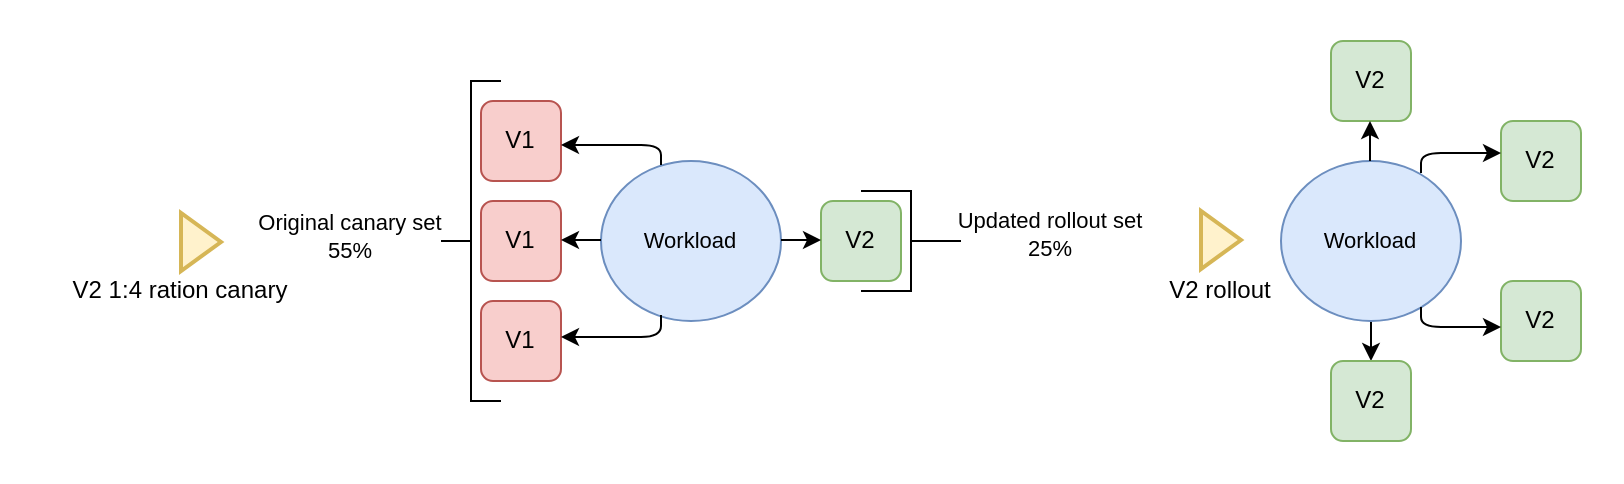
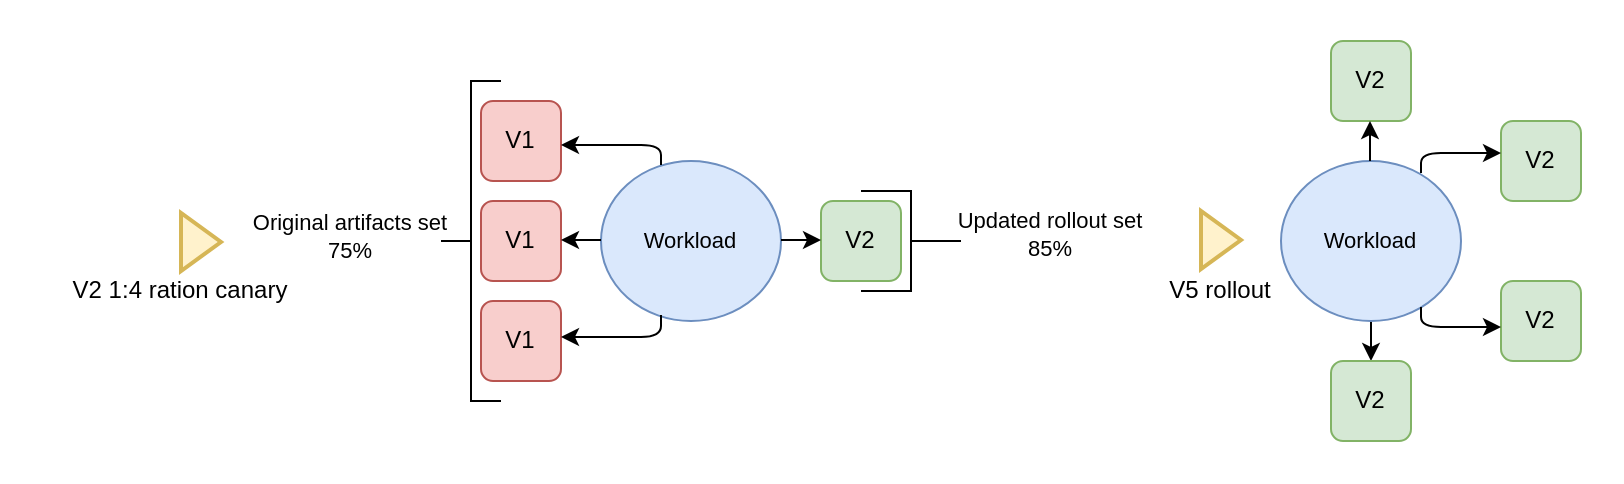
  <mxCell id="0" />
  <mxCell id="1" parent="0" />
  <mxCell id="2" value="" style="ellipse;whiteSpace=wrap;html=1;labelBackgroundColor=none;fontSize=9.5;strokeColor=#6c8ebf;strokeWidth=1;fillColor=#dae8fc;align=center;" vertex="1" parent="1"><mxGeometry x="300" y="80" width="90" height="80" as="geometry" /></mxCell>
  <mxCell id="3" value="&lt;font style=&quot;font-size: 11px&quot;&gt;Workload&lt;/font&gt;" style="text;html=1;strokeColor=none;fillColor=none;align=center;verticalAlign=middle;whiteSpace=wrap;rounded=0;labelBackgroundColor=none;fontSize=9.5;" vertex="1" parent="1"><mxGeometry x="315" y="105" width="60" height="30" as="geometry" /></mxCell>
  <mxCell id="4" value="" style="edgeStyle=orthogonalEdgeStyle;rounded=1;orthogonalLoop=1;jettySize=auto;html=1;fontSize=9.5;startArrow=none;startFill=0;endArrow=classic;endFill=1;strokeWidth=1;" edge="1" parent="1" source="5" target="20"><mxGeometry relative="1" as="geometry" /></mxCell>
  <mxCell id="5" value="" style="ellipse;whiteSpace=wrap;html=1;labelBackgroundColor=none;fontSize=9.5;strokeColor=#6c8ebf;strokeWidth=1;fillColor=#dae8fc;align=center;" vertex="1" parent="1"><mxGeometry x="640" y="80" width="90" height="80" as="geometry" /></mxCell>
  <mxCell id="6" value="&lt;font style=&quot;font-size: 11px&quot;&gt;Workload&lt;/font&gt;" style="text;html=1;strokeColor=none;fillColor=none;align=center;verticalAlign=middle;whiteSpace=wrap;rounded=0;labelBackgroundColor=none;fontSize=9.5;" vertex="1" parent="1"><mxGeometry x="655" y="105" width="60" height="30" as="geometry" /></mxCell>
  <mxCell id="7" value="" style="rounded=1;whiteSpace=wrap;html=1;labelBackgroundColor=none;fontSize=9.5;strokeColor=#b85450;strokeWidth=1;fillColor=#f8cecc;align=center;" vertex="1" parent="1"><mxGeometry x="240" y="50" width="40" height="40" as="geometry" /></mxCell>
  <mxCell id="8" value="&lt;font style=&quot;font-size: 12px&quot;&gt;V1&lt;/font&gt;" style="text;html=1;strokeColor=none;fillColor=none;align=center;verticalAlign=middle;whiteSpace=wrap;rounded=0;labelBackgroundColor=none;fontSize=9.5;" vertex="1" parent="1"><mxGeometry x="240" y="50" width="40" height="40" as="geometry" /></mxCell>
  <mxCell id="9" value="" style="rounded=1;whiteSpace=wrap;html=1;labelBackgroundColor=none;fontSize=9.5;strokeColor=#b85450;strokeWidth=1;fillColor=#f8cecc;align=center;" vertex="1" parent="1"><mxGeometry x="240" y="100" width="40" height="40" as="geometry" /></mxCell>
  <mxCell id="10" value="&lt;font style=&quot;font-size: 12px&quot;&gt;V1&lt;/font&gt;" style="text;html=1;strokeColor=none;fillColor=none;align=center;verticalAlign=middle;whiteSpace=wrap;rounded=0;labelBackgroundColor=none;fontSize=9.5;" vertex="1" parent="1"><mxGeometry x="240" y="100" width="40" height="40" as="geometry" /></mxCell>
  <mxCell id="11" value="" style="rounded=1;whiteSpace=wrap;html=1;labelBackgroundColor=none;fontSize=9.5;strokeColor=#b85450;strokeWidth=1;fillColor=#f8cecc;align=center;" vertex="1" parent="1"><mxGeometry x="240" y="150" width="40" height="40" as="geometry" /></mxCell>
  <mxCell id="12" value="&lt;font style=&quot;font-size: 12px&quot;&gt;V1&lt;/font&gt;" style="text;html=1;strokeColor=none;fillColor=none;align=center;verticalAlign=middle;whiteSpace=wrap;rounded=0;labelBackgroundColor=none;fontSize=9.5;" vertex="1" parent="1"><mxGeometry x="240" y="150" width="40" height="40" as="geometry" /></mxCell>
  <mxCell id="13" value="" style="strokeWidth=1;html=1;shape=mxgraph.flowchart.annotation_2;align=left;labelPosition=right;pointerEvents=1;labelBackgroundColor=none;fontSize=9.5;fillColor=none;" vertex="1" parent="1"><mxGeometry x="220" y="40" width="30" height="160" as="geometry" /></mxCell>
  <mxCell id="14" value="" style="rounded=1;whiteSpace=wrap;html=1;labelBackgroundColor=none;fontSize=9.5;strokeColor=#82b366;strokeWidth=1;fillColor=#d5e8d4;align=center;" vertex="1" parent="1"><mxGeometry x="410" y="100" width="40" height="40" as="geometry" /></mxCell>
  <mxCell id="15" value="&lt;font style=&quot;font-size: 12px&quot;&gt;V2&lt;/font&gt;" style="text;html=1;strokeColor=none;fillColor=none;align=center;verticalAlign=middle;whiteSpace=wrap;rounded=0;labelBackgroundColor=none;fontSize=9.5;" vertex="1" parent="1"><mxGeometry x="410" y="100" width="40" height="40" as="geometry" /></mxCell>
  <mxCell id="16" value="" style="strokeWidth=1;html=1;shape=mxgraph.flowchart.annotation_2;align=left;labelPosition=right;pointerEvents=1;labelBackgroundColor=none;fontSize=9.5;fillColor=none;rotation=-180;" vertex="1" parent="1"><mxGeometry x="430" y="95" width="50" height="50" as="geometry" /></mxCell>
  <mxCell id="17" value="" style="rounded=1;whiteSpace=wrap;html=1;labelBackgroundColor=none;fontSize=9.5;strokeColor=#82b366;strokeWidth=1;fillColor=#d5e8d4;align=center;" vertex="1" parent="1"><mxGeometry x="665" y="20" width="40" height="40" as="geometry" /></mxCell>
  <mxCell id="18" value="&lt;font style=&quot;font-size: 12px&quot;&gt;V2&lt;/font&gt;" style="text;html=1;strokeColor=none;fillColor=none;align=center;verticalAlign=middle;whiteSpace=wrap;rounded=0;labelBackgroundColor=none;fontSize=9.5;" vertex="1" parent="1"><mxGeometry x="665" y="20" width="40" height="40" as="geometry" /></mxCell>
  <mxCell id="19" value="" style="rounded=1;whiteSpace=wrap;html=1;labelBackgroundColor=none;fontSize=9.5;strokeColor=#82b366;strokeWidth=1;fillColor=#d5e8d4;align=center;" vertex="1" parent="1"><mxGeometry x="665" y="180" width="40" height="40" as="geometry" /></mxCell>
  <mxCell id="20" value="&lt;font style=&quot;font-size: 12px&quot;&gt;V2&lt;/font&gt;" style="text;html=1;strokeColor=none;fillColor=none;align=center;verticalAlign=middle;whiteSpace=wrap;rounded=0;labelBackgroundColor=none;fontSize=9.5;" vertex="1" parent="1"><mxGeometry x="665" y="180" width="40" height="40" as="geometry" /></mxCell>
  <mxCell id="21" value="" style="rounded=1;whiteSpace=wrap;html=1;labelBackgroundColor=none;fontSize=9.5;strokeColor=#82b366;strokeWidth=1;fillColor=#d5e8d4;align=center;" vertex="1" parent="1"><mxGeometry x="750" y="60" width="40" height="40" as="geometry" /></mxCell>
  <mxCell id="22" value="&lt;font style=&quot;font-size: 12px&quot;&gt;V2&lt;/font&gt;" style="text;html=1;strokeColor=none;fillColor=none;align=center;verticalAlign=middle;whiteSpace=wrap;rounded=0;labelBackgroundColor=none;fontSize=9.5;" vertex="1" parent="1"><mxGeometry x="750" y="60" width="40" height="40" as="geometry" /></mxCell>
  <mxCell id="23" value="" style="rounded=1;whiteSpace=wrap;html=1;labelBackgroundColor=none;fontSize=9.5;strokeColor=#82b366;strokeWidth=1;fillColor=#d5e8d4;align=center;" vertex="1" parent="1"><mxGeometry x="750" y="140" width="40" height="40" as="geometry" /></mxCell>
  <mxCell id="24" value="&lt;font style=&quot;font-size: 12px&quot;&gt;V2&lt;/font&gt;" style="text;html=1;strokeColor=none;fillColor=none;align=center;verticalAlign=middle;whiteSpace=wrap;rounded=0;labelBackgroundColor=none;fontSize=9.5;" vertex="1" parent="1"><mxGeometry x="750" y="140" width="40" height="40" as="geometry" /></mxCell>
  <mxCell id="25" value="" style="verticalLabelPosition=bottom;verticalAlign=top;html=1;strokeWidth=2;shape=mxgraph.arrows2.arrow;dy=0.6;dx=40;notch=0;labelBackgroundColor=none;fontSize=9.5;fillColor=#fff2cc;strokeColor=#d6b656;" vertex="1" parent="1"><mxGeometry x="600" y="105" width="20" height="29" as="geometry" /></mxCell>
- <mxCell id="26" value="&lt;font style=&quot;font-size: 12px&quot;&gt;V2 rollout&lt;/font&gt;" style="text;html=1;strokeColor=none;fillColor=none;align=center;verticalAlign=middle;whiteSpace=wrap;rounded=0;labelBackgroundColor=none;fontSize=9.5;" vertex="1" parent="1"><mxGeometry x="540" y="130" width="140" height="30" as="geometry" /></mxCell>
- <mxCell id="27" value="&lt;font style=&quot;font-size: 11px&quot;&gt;Original canary set&lt;/font&gt;" style="text;html=1;strokeColor=none;fillColor=none;align=center;verticalAlign=middle;whiteSpace=wrap;rounded=0;labelBackgroundColor=none;fontSize=9.5;" vertex="1" parent="1"><mxGeometry x="110" y="96" width="130" height="30" as="geometry" /></mxCell>
- <mxCell id="28" value="&lt;font style=&quot;font-size: 11px&quot;&gt;55%&lt;/font&gt;" style="text;html=1;strokeColor=none;fillColor=none;align=center;verticalAlign=middle;whiteSpace=wrap;rounded=0;labelBackgroundColor=none;fontSize=9.5;" vertex="1" parent="1"><mxGeometry x="110" y="110" width="130" height="30" as="geometry" /></mxCell>
+ <mxCell id="26" value="&lt;font style=&quot;font-size: 12px&quot;&gt;V5 rollout&lt;/font&gt;" style="text;html=1;strokeColor=none;fillColor=none;align=center;verticalAlign=middle;whiteSpace=wrap;rounded=0;labelBackgroundColor=none;fontSize=9.5;" vertex="1" parent="1"><mxGeometry x="540" y="130" width="140" height="30" as="geometry" /></mxCell>
+ <mxCell id="27" value="&lt;font style=&quot;font-size: 11px&quot;&gt;Original artifacts set&lt;/font&gt;" style="text;html=1;strokeColor=none;fillColor=none;align=center;verticalAlign=middle;whiteSpace=wrap;rounded=0;labelBackgroundColor=none;fontSize=9.5;" vertex="1" parent="1"><mxGeometry x="110" y="96" width="130" height="30" as="geometry" /></mxCell>
+ <mxCell id="28" value="&lt;font style=&quot;font-size: 11px&quot;&gt;75%&lt;/font&gt;" style="text;html=1;strokeColor=none;fillColor=none;align=center;verticalAlign=middle;whiteSpace=wrap;rounded=0;labelBackgroundColor=none;fontSize=9.5;" vertex="1" parent="1"><mxGeometry x="110" y="110" width="130" height="30" as="geometry" /></mxCell>
  <mxCell id="29" value="&lt;font style=&quot;font-size: 11px&quot;&gt;Updated rollout set&lt;/font&gt;" style="text;html=1;strokeColor=none;fillColor=none;align=center;verticalAlign=middle;whiteSpace=wrap;rounded=0;labelBackgroundColor=none;fontSize=9.5;" vertex="1" parent="1"><mxGeometry x="460" y="95" width="130" height="30" as="geometry" /></mxCell>
- <mxCell id="30" value="&lt;font style=&quot;font-size: 11px&quot;&gt;25%&lt;/font&gt;" style="text;html=1;strokeColor=none;fillColor=none;align=center;verticalAlign=middle;whiteSpace=wrap;rounded=0;labelBackgroundColor=none;fontSize=9.5;" vertex="1" parent="1"><mxGeometry x="460" y="109" width="130" height="30" as="geometry" /></mxCell>
+ <mxCell id="30" value="&lt;font style=&quot;font-size: 11px&quot;&gt;85%&lt;/font&gt;" style="text;html=1;strokeColor=none;fillColor=none;align=center;verticalAlign=middle;whiteSpace=wrap;rounded=0;labelBackgroundColor=none;fontSize=9.5;" vertex="1" parent="1"><mxGeometry x="460" y="109" width="130" height="30" as="geometry" /></mxCell>
  <mxCell id="31" value="" style="edgeStyle=orthogonalEdgeStyle;rounded=1;orthogonalLoop=1;jettySize=auto;html=1;fontSize=9.5;startArrow=classic;startFill=1;endArrow=none;endFill=0;strokeWidth=1;" edge="1" parent="1"><mxGeometry relative="1" as="geometry"><mxPoint x="410" y="119.5" as="sourcePoint" /><mxPoint x="390" y="119.5" as="targetPoint" /></mxGeometry></mxCell>
  <mxCell id="32" value="" style="edgeStyle=orthogonalEdgeStyle;rounded=1;orthogonalLoop=1;jettySize=auto;html=1;fontSize=9.5;startArrow=classic;startFill=1;endArrow=none;endFill=0;strokeWidth=1;" edge="1" parent="1"><mxGeometry relative="1" as="geometry"><mxPoint x="280" y="119.5" as="sourcePoint" /><mxPoint x="300" y="119.5" as="targetPoint" /></mxGeometry></mxCell>
  <mxCell id="33" value="" style="edgeStyle=orthogonalEdgeStyle;rounded=1;orthogonalLoop=1;jettySize=auto;html=1;fontSize=9.5;startArrow=classic;startFill=1;endArrow=none;endFill=0;strokeWidth=1;" edge="1" parent="1"><mxGeometry relative="1" as="geometry"><mxPoint x="684.5" y="60" as="sourcePoint" /><mxPoint x="684.5" y="80" as="targetPoint" /></mxGeometry></mxCell>
  <mxCell id="34" value="" style="edgeStyle=orthogonalEdgeStyle;rounded=1;orthogonalLoop=1;jettySize=auto;html=1;fontSize=9.5;startArrow=classic;startFill=1;endArrow=none;endFill=0;strokeWidth=1;exitX=1;exitY=0.5;exitDx=0;exitDy=0;" edge="1" parent="1"><mxGeometry relative="1" as="geometry"><mxPoint x="280" y="168" as="sourcePoint" /><mxPoint x="330" y="157" as="targetPoint" /><Array as="points"><mxPoint x="330" y="168" /></Array></mxGeometry></mxCell>
  <mxCell id="35" value="" style="edgeStyle=orthogonalEdgeStyle;rounded=1;orthogonalLoop=1;jettySize=auto;html=1;fontSize=9.5;startArrow=classic;startFill=1;endArrow=none;endFill=0;strokeWidth=1;exitX=1;exitY=0.5;exitDx=0;exitDy=0;" edge="1" parent="1"><mxGeometry relative="1" as="geometry"><mxPoint x="280" y="72" as="sourcePoint" /><mxPoint x="330" y="82" as="targetPoint" /><Array as="points"><mxPoint x="330" y="72" /></Array></mxGeometry></mxCell>
  <mxCell id="36" value="" style="edgeStyle=orthogonalEdgeStyle;rounded=1;orthogonalLoop=1;jettySize=auto;html=1;fontSize=9.5;startArrow=classic;startFill=1;endArrow=none;endFill=0;strokeWidth=1;" edge="1" parent="1"><mxGeometry relative="1" as="geometry"><mxPoint x="750" y="163" as="sourcePoint" /><mxPoint x="710" y="153" as="targetPoint" /><Array as="points"><mxPoint x="710" y="163" /></Array></mxGeometry></mxCell>
  <mxCell id="37" value="" style="edgeStyle=orthogonalEdgeStyle;rounded=1;orthogonalLoop=1;jettySize=auto;html=1;fontSize=9.5;startArrow=classic;startFill=1;endArrow=none;endFill=0;strokeWidth=1;" edge="1" parent="1"><mxGeometry relative="1" as="geometry"><mxPoint x="750" y="76" as="sourcePoint" /><mxPoint x="710" y="86" as="targetPoint" /><Array as="points"><mxPoint x="710" y="76" /></Array></mxGeometry></mxCell>
  <mxCell id="38" value="" style="verticalLabelPosition=bottom;verticalAlign=top;html=1;strokeWidth=2;shape=mxgraph.arrows2.arrow;dy=0.6;dx=40;notch=0;labelBackgroundColor=none;fontSize=9.5;fillColor=#fff2cc;strokeColor=#d6b656;" vertex="1" parent="1"><mxGeometry x="90" y="106" width="20" height="29" as="geometry" /></mxCell>
  <mxCell id="39" value="&lt;font style=&quot;font-size: 12px&quot;&gt;V2 1:4 ration canary&lt;/font&gt;" style="text;html=1;strokeColor=none;fillColor=none;align=center;verticalAlign=middle;whiteSpace=wrap;rounded=0;labelBackgroundColor=none;fontSize=9.5;" vertex="1" parent="1"><mxGeometry x="20" y="130" width="140" height="30" as="geometry" /></mxCell>
